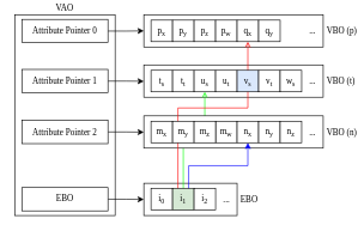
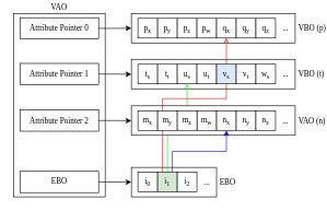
  <mxCell id="0" />
  <mxCell id="1" parent="0" />
  <mxCell id="2" value="&amp;nbsp;EBO" style="rounded=0;whiteSpace=wrap;html=1;labelPosition=right;verticalLabelPosition=middle;align=left;verticalAlign=middle;fontFamily=CMU Serif;fontSource=https%3A%2F%2Ffonts.googleapis.com%2Fcss%3Ffamily%3DCMU%2BSerif;" parent="1" vertex="1"><mxGeometry x="200" y="255" width="130" height="45" as="geometry" /></mxCell>
  <mxCell id="3" value="&amp;nbsp;VBO (t)" style="rounded=0;whiteSpace=wrap;html=1;labelPosition=right;verticalLabelPosition=middle;align=left;verticalAlign=middle;fontFamily=CMU Serif;fontSource=https%3A%2F%2Ffonts.googleapis.com%2Fcss%3Ffamily%3DCMU%2BSerif;" vertex="1" parent="1"><mxGeometry x="200" y="90" width="250" height="45" as="geometry" /></mxCell>
  <mxCell id="4" style="edgeStyle=orthogonalEdgeStyle;rounded=0;orthogonalLoop=1;jettySize=auto;html=1;exitX=0.5;exitY=0;exitDx=0;exitDy=0;entryX=0.5;entryY=1;entryDx=0;entryDy=0;strokeColor=#00FF00;endArrow=open;" edge="1" parent="1" source="19" target="28"><mxGeometry relative="1" as="geometry" /></mxCell>
- <mxCell id="5" value="&amp;nbsp;VBO (n)" style="rounded=0;whiteSpace=wrap;html=1;labelPosition=right;verticalLabelPosition=middle;align=left;verticalAlign=middle;fontFamily=CMU Serif;fontSource=https%3A%2F%2Ffonts.googleapis.com%2Fcss%3Ffamily%3DCMU%2BSerif;" vertex="1" parent="1"><mxGeometry x="200" y="161" width="250" height="45" as="geometry" /></mxCell>
+ <mxCell id="5" value="&amp;nbsp;VAO (n)" style="rounded=0;whiteSpace=wrap;html=1;labelPosition=right;verticalLabelPosition=middle;align=left;verticalAlign=middle;fontFamily=CMU Serif;fontSource=https%3A%2F%2Ffonts.googleapis.com%2Fcss%3Ffamily%3DCMU%2BSerif;" vertex="1" parent="1"><mxGeometry x="200" y="161" width="250" height="45" as="geometry" /></mxCell>
  <mxCell id="6" value="&lt;div&gt;VAO&lt;/div&gt;" style="rounded=0;whiteSpace=wrap;html=1;fontFamily=CMU Serif;fontSource=https%3A%2F%2Ffonts.googleapis.com%2Fcss%3Ffamily%3DCMU%2BSerif;labelPosition=center;verticalLabelPosition=top;align=center;verticalAlign=bottom;" parent="1" vertex="1"><mxGeometry x="20" y="20" width="140" height="280" as="geometry" /></mxCell>
  <mxCell id="7" value="&amp;nbsp;VBO (p)" style="rounded=0;whiteSpace=wrap;html=1;labelPosition=right;verticalLabelPosition=middle;align=left;verticalAlign=middle;fontFamily=CMU Serif;fontSource=https%3A%2F%2Ffonts.googleapis.com%2Fcss%3Ffamily%3DCMU%2BSerif;" parent="1" vertex="1"><mxGeometry x="200" y="20" width="250" height="45" as="geometry" /></mxCell>
  <mxCell id="8" value="&lt;font data-font-src=&quot;https://fonts.googleapis.com/css?family=CMU+Serif&quot; face=&quot;CMU Serif&quot;&gt;p&lt;sub&gt;x&lt;/sub&gt;&lt;/font&gt;" style="rounded=0;whiteSpace=wrap;html=1;" parent="1" vertex="1"><mxGeometry x="210" y="27.5" width="30" height="30" as="geometry" /></mxCell>
  <mxCell id="9" value="&lt;font data-font-src=&quot;https://fonts.googleapis.com/css?family=CMU+Serif&quot; face=&quot;CMU Serif&quot;&gt;p&lt;sub&gt;y&lt;/sub&gt;&lt;/font&gt;" style="rounded=0;whiteSpace=wrap;html=1;" parent="1" vertex="1"><mxGeometry x="240" y="27.5" width="30" height="30" as="geometry" /></mxCell>
  <mxCell id="10" value="&lt;font data-font-src=&quot;https://fonts.googleapis.com/css?family=CMU+Serif&quot; face=&quot;CMU Serif&quot;&gt;p&lt;sub&gt;z&lt;/sub&gt;&lt;/font&gt;" style="rounded=0;whiteSpace=wrap;html=1;" parent="1" vertex="1"><mxGeometry x="270" y="27.5" width="30" height="30" as="geometry" /></mxCell>
  <mxCell id="11" value="&lt;font data-font-src=&quot;https://fonts.googleapis.com/css?family=CMU+Serif&quot; face=&quot;CMU Serif&quot;&gt;p&lt;sub&gt;w&lt;/sub&gt;&lt;/font&gt;" style="rounded=0;whiteSpace=wrap;html=1;" parent="1" vertex="1"><mxGeometry x="300" y="27.5" width="30" height="30" as="geometry" /></mxCell>
  <mxCell id="12" value="&lt;font face=&quot;CMU Serif&quot;&gt;q&lt;sub&gt;x&lt;/sub&gt;&lt;/font&gt;" style="rounded=0;whiteSpace=wrap;html=1;" parent="1" vertex="1"><mxGeometry x="330" y="27.5" width="30" height="30" as="geometry" /></mxCell>
  <mxCell id="13" value="&lt;font face=&quot;CMU Serif&quot;&gt;q&lt;sub&gt;y&lt;/sub&gt;&lt;/font&gt;" style="rounded=0;whiteSpace=wrap;html=1;" parent="1" vertex="1"><mxGeometry x="360" y="27.5" width="30" height="30" as="geometry" /></mxCell>
  <mxCell id="14" value="&lt;font data-font-src=&quot;https://fonts.googleapis.com/css?family=CMU+Serif&quot; face=&quot;CMU Serif&quot;&gt;...&lt;/font&gt;" style="text;html=1;align=center;verticalAlign=middle;resizable=0;points=[];autosize=1;strokeColor=none;fillColor=none;" parent="1" vertex="1"><mxGeometry x="420" y="27.5" width="30" height="30" as="geometry" /></mxCell>
+ <mxCell id="15" value="&lt;font face=&quot;CMU Serif&quot;&gt;q&lt;sub&gt;z&lt;/sub&gt;&lt;/font&gt;" style="rounded=0;whiteSpace=wrap;html=1;" parent="1" vertex="1"><mxGeometry x="390" y="27.5" width="30" height="30" as="geometry" /></mxCell>
  <mxCell id="16" style="edgeStyle=orthogonalEdgeStyle;rounded=0;orthogonalLoop=1;jettySize=auto;html=1;exitX=0.25;exitY=0;exitDx=0;exitDy=0;entryX=0.5;entryY=1;entryDx=0;entryDy=0;fillColor=#f8cecc;strokeColor=#FF0000;endArrow=open;" parent="1" source="19" target="12" edge="1"><mxGeometry relative="1" as="geometry"><mxPoint x="370" y="261" as="sourcePoint" /><mxPoint x="340" y="56" as="targetPoint" /><Array as="points"><mxPoint x="248" y="150" /><mxPoint x="345" y="150" /></Array></mxGeometry></mxCell>
  <mxCell id="17" value="&lt;font data-font-src=&quot;https://fonts.googleapis.com/css?family=CMU+Serif&quot; face=&quot;CMU Serif&quot;&gt;i&lt;sub&gt;0&lt;/sub&gt;&lt;/font&gt;" style="rounded=0;whiteSpace=wrap;html=1;" parent="1" vertex="1"><mxGeometry x="210" y="262.5" width="30" height="30" as="geometry" /></mxCell>
  <mxCell id="18" style="edgeStyle=orthogonalEdgeStyle;rounded=0;orthogonalLoop=1;jettySize=auto;html=1;exitX=0.75;exitY=0;exitDx=0;exitDy=0;entryX=0.5;entryY=1;entryDx=0;entryDy=0;strokeColor=#0000FF;" edge="1" parent="1" source="19" target="35"><mxGeometry relative="1" as="geometry" /></mxCell>
  <mxCell id="19" value="&lt;font data-font-src=&quot;https://fonts.googleapis.com/css?family=CMU+Serif&quot; face=&quot;CMU Serif&quot;&gt;i&lt;sub&gt;1&lt;/sub&gt;&lt;/font&gt;" style="rounded=0;whiteSpace=wrap;html=1;fillColor=#d5e8d4;" parent="1" vertex="1"><mxGeometry x="240" y="262.5" width="30" height="30" as="geometry" /></mxCell>
  <mxCell id="20" value="&lt;font data-font-src=&quot;https://fonts.googleapis.com/css?family=CMU+Serif&quot; face=&quot;CMU Serif&quot;&gt;i&lt;sub&gt;2&lt;/sub&gt;&lt;/font&gt;" style="rounded=0;whiteSpace=wrap;html=1;" parent="1" vertex="1"><mxGeometry x="270" y="262.5" width="30" height="30" as="geometry" /></mxCell>
  <mxCell id="21" value="&lt;font data-font-src=&quot;https://fonts.googleapis.com/css?family=CMU+Serif&quot; face=&quot;CMU Serif&quot;&gt;...&lt;/font&gt;" style="text;html=1;align=center;verticalAlign=middle;resizable=0;points=[];autosize=1;strokeColor=none;fillColor=none;" parent="1" vertex="1"><mxGeometry x="300" y="262.5" width="30" height="30" as="geometry" /></mxCell>
  <mxCell id="22" style="edgeStyle=orthogonalEdgeStyle;rounded=0;orthogonalLoop=1;jettySize=auto;html=1;exitX=1;exitY=0.5;exitDx=0;exitDy=0;entryX=0;entryY=0.5;entryDx=0;entryDy=0;" parent="1" source="23" target="7" edge="1"><mxGeometry relative="1" as="geometry" /></mxCell>
  <mxCell id="23" value="&lt;font data-font-src=&quot;https://fonts.googleapis.com/css?family=CMU+Serif&quot; face=&quot;CMU Serif&quot;&gt;Attribute Pointer 0&lt;/font&gt;" style="rounded=0;whiteSpace=wrap;html=1;" parent="1" vertex="1"><mxGeometry x="30" y="26.5" width="120" height="32.5" as="geometry" /></mxCell>
  <mxCell id="24" style="edgeStyle=orthogonalEdgeStyle;rounded=0;orthogonalLoop=1;jettySize=auto;html=1;exitX=1;exitY=0.5;exitDx=0;exitDy=0;entryX=0;entryY=0.5;entryDx=0;entryDy=0;" parent="1" source="25" target="2" edge="1"><mxGeometry relative="1" as="geometry" /></mxCell>
  <mxCell id="25" value="&lt;font data-font-src=&quot;https://fonts.googleapis.com/css?family=CMU+Serif&quot; face=&quot;CMU Serif&quot;&gt;EBO&lt;/font&gt;" style="rounded=0;whiteSpace=wrap;html=1;" parent="1" vertex="1"><mxGeometry x="30" y="261" width="120" height="32.5" as="geometry" /></mxCell>
  <mxCell id="26" value="&lt;font data-font-src=&quot;https://fonts.googleapis.com/css?family=CMU+Serif&quot; face=&quot;CMU Serif&quot;&gt;t&lt;sub&gt;s&lt;/sub&gt;&lt;/font&gt;" style="rounded=0;whiteSpace=wrap;html=1;" vertex="1" parent="1"><mxGeometry x="210" y="97.5" width="30" height="30" as="geometry" /></mxCell>
  <mxCell id="27" value="&lt;font data-font-src=&quot;https://fonts.googleapis.com/css?family=CMU+Serif&quot; face=&quot;CMU Serif&quot;&gt;t&lt;sub&gt;t&lt;/sub&gt;&lt;/font&gt;" style="rounded=0;whiteSpace=wrap;html=1;" vertex="1" parent="1"><mxGeometry x="240" y="97.5" width="30" height="30" as="geometry" /></mxCell>
  <mxCell id="28" value="&lt;font data-font-src=&quot;https://fonts.googleapis.com/css?family=CMU+Serif&quot; face=&quot;CMU Serif&quot;&gt;u&lt;sub&gt;s&lt;/sub&gt;&lt;/font&gt;" style="rounded=0;whiteSpace=wrap;html=1;" vertex="1" parent="1"><mxGeometry x="270" y="97.5" width="30" height="30" as="geometry" /></mxCell>
  <mxCell id="29" value="&lt;font data-font-src=&quot;https://fonts.googleapis.com/css?family=CMU+Serif&quot; face=&quot;CMU Serif&quot;&gt;u&lt;sub&gt;t&lt;/sub&gt;&lt;/font&gt;" style="rounded=0;whiteSpace=wrap;html=1;" vertex="1" parent="1"><mxGeometry x="300" y="97.5" width="30" height="30" as="geometry" /></mxCell>
  <mxCell id="30" value="&lt;font face=&quot;CMU Serif&quot;&gt;v&lt;sub&gt;s&lt;/sub&gt;&lt;/font&gt;" style="rounded=0;whiteSpace=wrap;html=1;fillColor=#dae8fc;" vertex="1" parent="1"><mxGeometry x="330" y="97.5" width="30" height="30" as="geometry" /></mxCell>
  <mxCell id="31" value="&lt;font face=&quot;CMU Serif&quot;&gt;v&lt;sub&gt;t&lt;/sub&gt;&lt;/font&gt;" style="rounded=0;whiteSpace=wrap;html=1;" vertex="1" parent="1"><mxGeometry x="360" y="97.5" width="30" height="30" as="geometry" /></mxCell>
  <mxCell id="32" value="&lt;font data-font-src=&quot;https://fonts.googleapis.com/css?family=CMU+Serif&quot; face=&quot;CMU Serif&quot;&gt;...&lt;/font&gt;" style="text;html=1;align=center;verticalAlign=middle;resizable=0;points=[];autosize=1;strokeColor=none;fillColor=none;" vertex="1" parent="1"><mxGeometry x="420" y="97.5" width="30" height="30" as="geometry" /></mxCell>
  <mxCell id="33" value="&lt;font face=&quot;CMU Serif&quot;&gt;w&lt;sub&gt;s&lt;/sub&gt;&lt;/font&gt;" style="rounded=0;whiteSpace=wrap;html=1;" vertex="1" parent="1"><mxGeometry x="390" y="97.5" width="30" height="30" as="geometry" /></mxCell>
  <mxCell id="34" value="&lt;font data-font-src=&quot;https://fonts.googleapis.com/css?family=CMU+Serif&quot; face=&quot;CMU Serif&quot;&gt;m&lt;sub&gt;w&lt;/sub&gt;&lt;/font&gt;" style="rounded=0;whiteSpace=wrap;html=1;" vertex="1" parent="1"><mxGeometry x="300" y="168.5" width="30" height="30" as="geometry" /></mxCell>
  <mxCell id="35" value="&lt;font data-font-src=&quot;https://fonts.googleapis.com/css?family=CMU+Serif&quot; face=&quot;CMU Serif&quot;&gt;n&lt;sub&gt;x&lt;/sub&gt;&lt;/font&gt;" style="rounded=0;whiteSpace=wrap;html=1;" vertex="1" parent="1"><mxGeometry x="330" y="168.5" width="30" height="30" as="geometry" /></mxCell>
  <mxCell id="36" value="&lt;font data-font-src=&quot;https://fonts.googleapis.com/css?family=CMU+Serif&quot; face=&quot;CMU Serif&quot;&gt;n&lt;sub&gt;y&lt;/sub&gt;&lt;/font&gt;" style="rounded=0;whiteSpace=wrap;html=1;" vertex="1" parent="1"><mxGeometry x="360" y="168.5" width="30" height="30" as="geometry" /></mxCell>
  <mxCell id="37" value="&lt;font data-font-src=&quot;https://fonts.googleapis.com/css?family=CMU+Serif&quot; face=&quot;CMU Serif&quot;&gt;m&lt;sub&gt;x&lt;/sub&gt;&lt;/font&gt;" style="rounded=0;whiteSpace=wrap;html=1;" vertex="1" parent="1"><mxGeometry x="210" y="168.5" width="30" height="30" as="geometry" /></mxCell>
  <mxCell id="38" value="&lt;font face=&quot;CMU Serif&quot;&gt;m&lt;sub&gt;y&lt;/sub&gt;&lt;/font&gt;" style="rounded=0;whiteSpace=wrap;html=1;" vertex="1" parent="1"><mxGeometry x="240" y="168.5" width="30" height="30" as="geometry" /></mxCell>
  <mxCell id="39" value="&lt;font face=&quot;CMU Serif&quot;&gt;m&lt;sub&gt;z&lt;/sub&gt;&lt;/font&gt;" style="rounded=0;whiteSpace=wrap;html=1;" vertex="1" parent="1"><mxGeometry x="270" y="168.5" width="30" height="30" as="geometry" /></mxCell>
  <mxCell id="40" value="&lt;font data-font-src=&quot;https://fonts.googleapis.com/css?family=CMU+Serif&quot; face=&quot;CMU Serif&quot;&gt;...&lt;/font&gt;" style="text;html=1;align=center;verticalAlign=middle;resizable=0;points=[];autosize=1;strokeColor=none;fillColor=none;" vertex="1" parent="1"><mxGeometry x="420" y="168.5" width="30" height="30" as="geometry" /></mxCell>
  <mxCell id="41" value="&lt;font face=&quot;CMU Serif&quot;&gt;n&lt;sub&gt;z&lt;/sub&gt;&lt;/font&gt;" style="rounded=0;whiteSpace=wrap;html=1;" vertex="1" parent="1"><mxGeometry x="390" y="168.5" width="30" height="30" as="geometry" /></mxCell>
  <mxCell id="42" style="edgeStyle=orthogonalEdgeStyle;rounded=0;orthogonalLoop=1;jettySize=auto;html=1;exitX=1;exitY=0.5;exitDx=0;exitDy=0;entryX=0;entryY=0.5;entryDx=0;entryDy=0;" edge="1" source="43" parent="1"><mxGeometry relative="1" as="geometry"><mxPoint x="200" y="112.75" as="targetPoint" /></mxGeometry></mxCell>
  <mxCell id="43" value="&lt;font data-font-src=&quot;https://fonts.googleapis.com/css?family=CMU+Serif&quot; face=&quot;CMU Serif&quot;&gt;Attribute Pointer 1&lt;/font&gt;" style="rounded=0;whiteSpace=wrap;html=1;" vertex="1" parent="1"><mxGeometry x="30" y="96.25" width="120" height="32.5" as="geometry" /></mxCell>
  <mxCell id="44" style="edgeStyle=orthogonalEdgeStyle;rounded=0;orthogonalLoop=1;jettySize=auto;html=1;exitX=1;exitY=0.5;exitDx=0;exitDy=0;entryX=0;entryY=0.5;entryDx=0;entryDy=0;" edge="1" source="45" parent="1"><mxGeometry relative="1" as="geometry"><mxPoint x="200" y="183.75" as="targetPoint" /></mxGeometry></mxCell>
  <mxCell id="45" value="&lt;font data-font-src=&quot;https://fonts.googleapis.com/css?family=CMU+Serif&quot; face=&quot;CMU Serif&quot;&gt;Attribute Pointer 2&lt;/font&gt;" style="rounded=0;whiteSpace=wrap;html=1;" vertex="1" parent="1"><mxGeometry x="30" y="167.25" width="120" height="32.5" as="geometry" /></mxCell>
